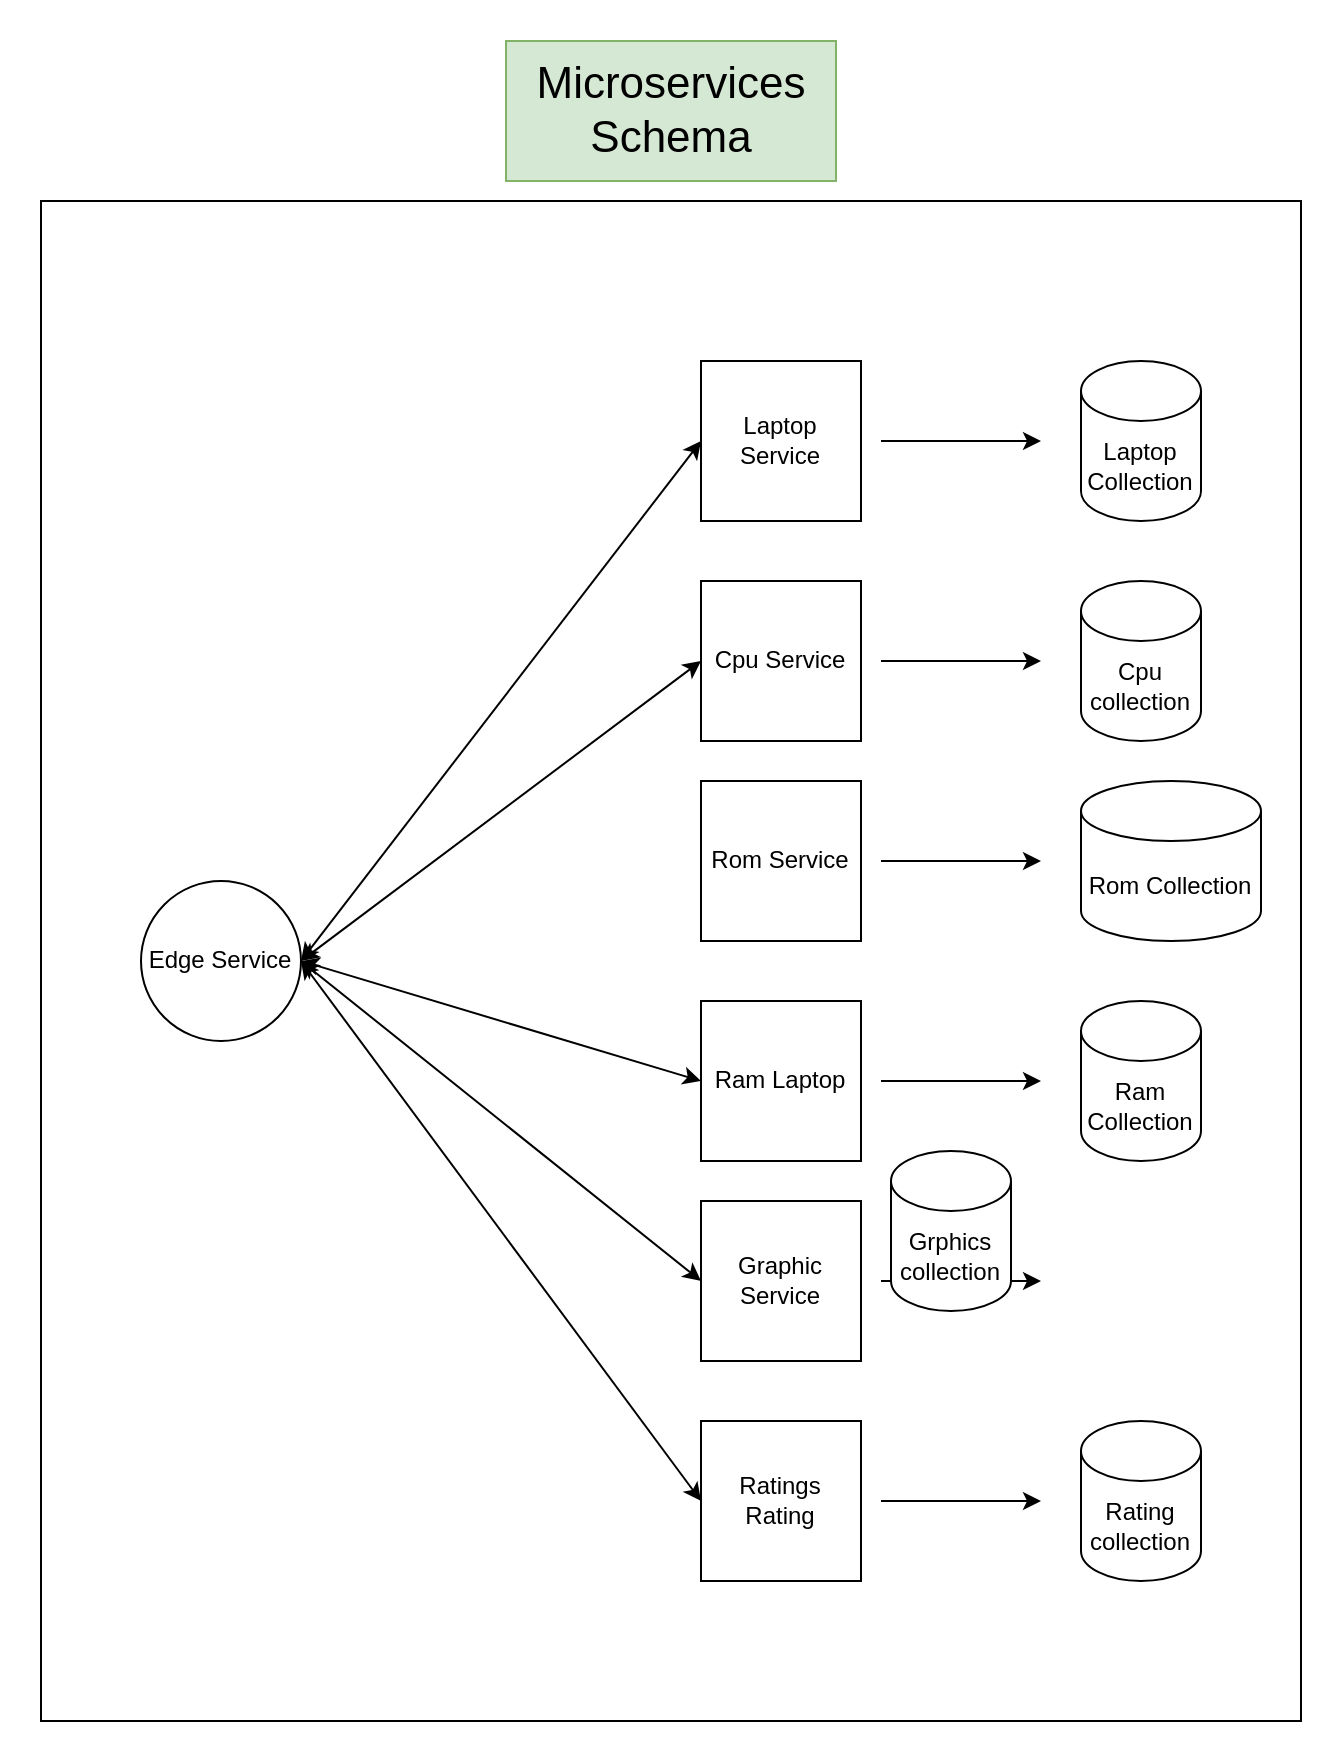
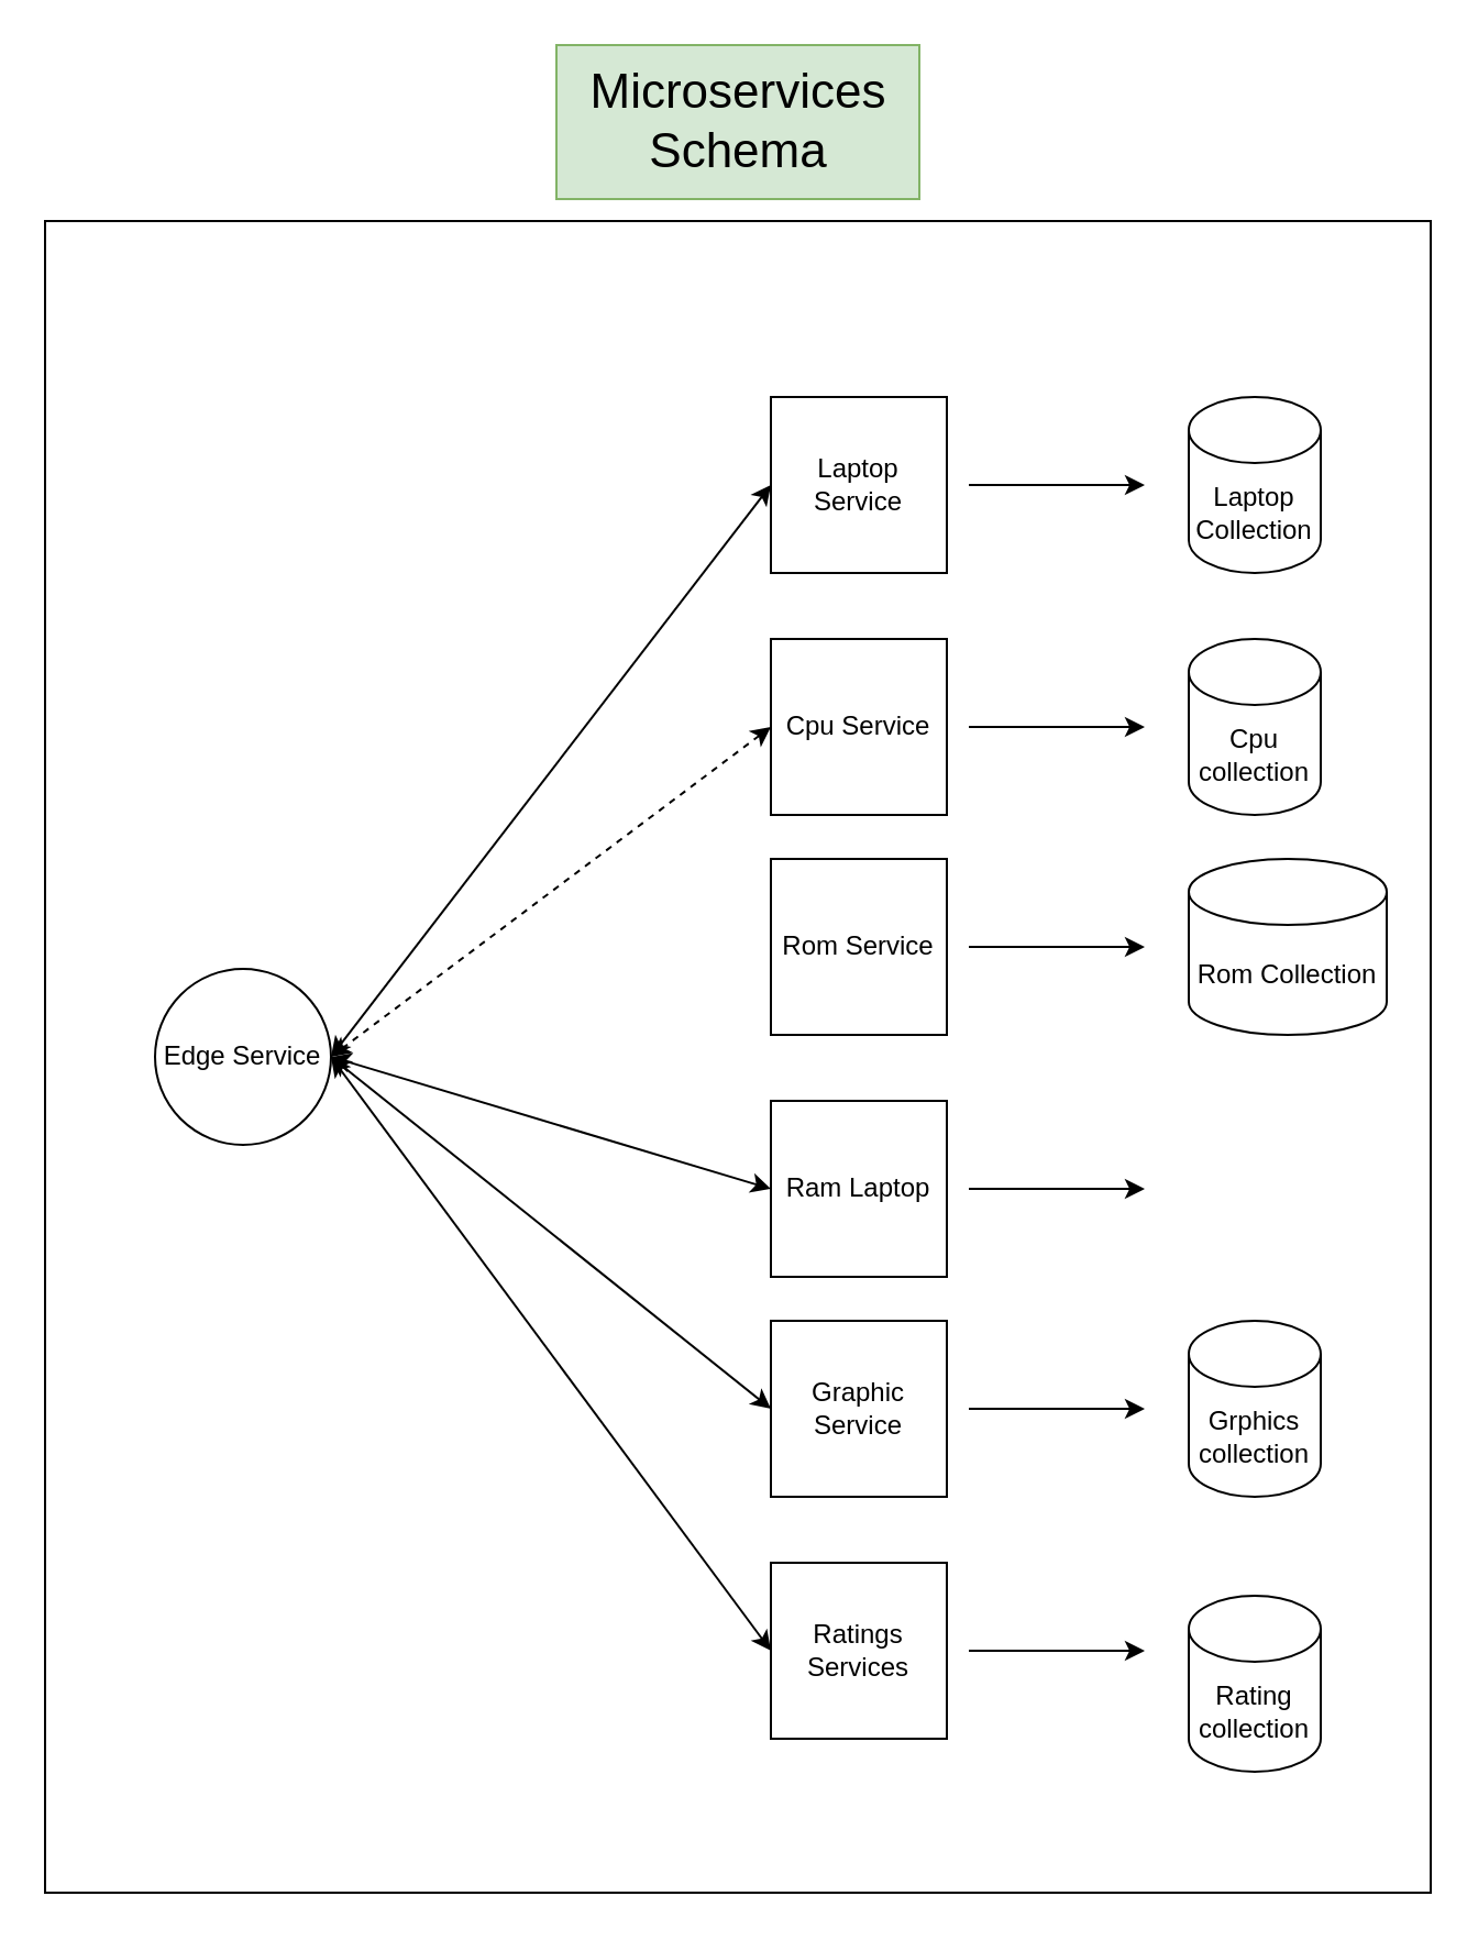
  <mxCell id="0" />
  <mxCell id="1" parent="0" />
  <mxCell id="2" value="" style="rounded=0;whiteSpace=wrap;html=1;" vertex="1" parent="1"><mxGeometry x="20" y="100" width="630" height="760" as="geometry" /></mxCell>
  <mxCell id="3" value="Laptop Service" style="whiteSpace=wrap;html=1;aspect=fixed;" vertex="1" parent="1"><mxGeometry x="350" y="180" width="80" height="80" as="geometry" /></mxCell>
  <mxCell id="4" value="" style="endArrow=classic;html=1;rounded=0;" edge="1" parent="1"><mxGeometry width="50" height="50" relative="1" as="geometry"><mxPoint x="440" y="220" as="sourcePoint" /><mxPoint x="520" y="220" as="targetPoint" /></mxGeometry></mxCell>
  <mxCell id="5" value="Laptop Collection" style="shape=cylinder3;whiteSpace=wrap;html=1;boundedLbl=1;backgroundOutline=1;size=15;" vertex="1" parent="1"><mxGeometry x="540" y="180" width="60" height="80" as="geometry" /></mxCell>
  <mxCell id="6" value="Laptop Service" style="whiteSpace=wrap;html=1;aspect=fixed;" vertex="1" parent="1"><mxGeometry x="350" y="180" width="80" height="80" as="geometry" /></mxCell>
  <mxCell id="7" value="" style="endArrow=classic;html=1;rounded=0;" edge="1" parent="1"><mxGeometry width="50" height="50" relative="1" as="geometry"><mxPoint x="440" y="330" as="sourcePoint" /><mxPoint x="520" y="330" as="targetPoint" /></mxGeometry></mxCell>
  <mxCell id="8" value="Cpu collection" style="shape=cylinder3;whiteSpace=wrap;html=1;boundedLbl=1;backgroundOutline=1;size=15;" vertex="1" parent="1"><mxGeometry x="540" y="290" width="60" height="80" as="geometry" /></mxCell>
  <mxCell id="9" value="Cpu Service" style="whiteSpace=wrap;html=1;aspect=fixed;" vertex="1" parent="1"><mxGeometry x="350" y="290" width="80" height="80" as="geometry" /></mxCell>
  <mxCell id="10" value="" style="endArrow=classic;html=1;rounded=0;" edge="1" parent="1"><mxGeometry width="50" height="50" relative="1" as="geometry"><mxPoint x="440" y="430" as="sourcePoint" /><mxPoint x="520" y="430" as="targetPoint" /></mxGeometry></mxCell>
  <mxCell id="11" value="Rom Collection" style="shape=cylinder3;whiteSpace=wrap;html=1;boundedLbl=1;backgroundOutline=1;size=15;" vertex="1" parent="1"><mxGeometry x="540" y="390" width="90" height="80" as="geometry" /></mxCell>
  <mxCell id="12" value="Rom Service" style="whiteSpace=wrap;html=1;aspect=fixed;" vertex="1" parent="1"><mxGeometry x="350" y="390" width="80" height="80" as="geometry" /></mxCell>
  <mxCell id="13" value="" style="endArrow=classic;html=1;rounded=0;" edge="1" parent="1"><mxGeometry width="50" height="50" relative="1" as="geometry"><mxPoint x="440" y="540" as="sourcePoint" /><mxPoint x="520" y="540" as="targetPoint" /></mxGeometry></mxCell>
- <mxCell id="14" value="Ram Collection" style="shape=cylinder3;whiteSpace=wrap;html=1;boundedLbl=1;backgroundOutline=1;size=15;" vertex="1" parent="1"><mxGeometry x="540" y="500" width="60" height="80" as="geometry" /></mxCell>
  <mxCell id="15" value="Ram Laptop" style="whiteSpace=wrap;html=1;aspect=fixed;" vertex="1" parent="1"><mxGeometry x="350" y="500" width="80" height="80" as="geometry" /></mxCell>
  <mxCell id="16" value="" style="endArrow=classic;html=1;rounded=0;" edge="1" parent="1"><mxGeometry width="50" height="50" relative="1" as="geometry"><mxPoint x="440" y="640" as="sourcePoint" /><mxPoint x="520" y="640" as="targetPoint" /></mxGeometry></mxCell>
- <mxCell id="17" value="Grphics collection" style="shape=cylinder3;whiteSpace=wrap;html=1;boundedLbl=1;backgroundOutline=1;size=15;" vertex="1" parent="1"><mxGeometry x="445" y="575" width="60" height="80" as="geometry" /></mxCell>
+ <mxCell id="17" value="Grphics collection" style="shape=cylinder3;whiteSpace=wrap;html=1;boundedLbl=1;backgroundOutline=1;size=15;" vertex="1" parent="1"><mxGeometry x="540" y="600" width="60" height="80" as="geometry" /></mxCell>
  <mxCell id="18" value="Graphic Service" style="whiteSpace=wrap;html=1;aspect=fixed;" vertex="1" parent="1"><mxGeometry x="350" y="600" width="80" height="80" as="geometry" /></mxCell>
  <mxCell id="19" value="" style="endArrow=classic;html=1;rounded=0;" edge="1" parent="1"><mxGeometry width="50" height="50" relative="1" as="geometry"><mxPoint x="440" y="750" as="sourcePoint" /><mxPoint x="520" y="750" as="targetPoint" /></mxGeometry></mxCell>
- <mxCell id="20" value="Rating collection" style="shape=cylinder3;whiteSpace=wrap;html=1;boundedLbl=1;backgroundOutline=1;size=15;" vertex="1" parent="1"><mxGeometry x="540" y="710" width="60" height="80" as="geometry" /></mxCell>
- <mxCell id="21" value="Ratings Rating" style="whiteSpace=wrap;html=1;aspect=fixed;" vertex="1" parent="1"><mxGeometry x="350" y="710" width="80" height="80" as="geometry" /></mxCell>
+ <mxCell id="20" value="Rating collection" style="shape=cylinder3;whiteSpace=wrap;html=1;boundedLbl=1;backgroundOutline=1;size=15;" vertex="1" parent="1"><mxGeometry x="540" y="725" width="60" height="80" as="geometry" /></mxCell>
+ <mxCell id="21" value="Ratings Services" style="whiteSpace=wrap;html=1;aspect=fixed;" vertex="1" parent="1"><mxGeometry x="350" y="710" width="80" height="80" as="geometry" /></mxCell>
  <mxCell id="22" value="Edge Service" style="ellipse;whiteSpace=wrap;html=1;aspect=fixed;" vertex="1" parent="1"><mxGeometry x="70" y="440" width="80" height="80" as="geometry" /></mxCell>
  <mxCell id="23" value="" style="endArrow=classic;startArrow=classic;html=1;rounded=0;exitX=1;exitY=0.5;exitDx=0;exitDy=0;entryX=0;entryY=0.5;entryDx=0;entryDy=0;entryPerimeter=0;" edge="1" parent="1" source="22" target="6"><mxGeometry width="50" height="50" relative="1" as="geometry"><mxPoint x="190" y="450" as="sourcePoint" /><mxPoint x="240" y="400" as="targetPoint" /></mxGeometry></mxCell>
- <mxCell id="24" value="" style="endArrow=classic;startArrow=classic;html=1;rounded=0;exitX=1;exitY=0.5;exitDx=0;exitDy=0;entryX=0;entryY=0.5;entryDx=0;entryDy=0;" edge="1" parent="1" source="22" target="9"><mxGeometry width="50" height="50" relative="1" as="geometry"><mxPoint x="160" y="490" as="sourcePoint" /><mxPoint x="360" y="230" as="targetPoint" /></mxGeometry></mxCell>
+ <mxCell id="24" value="" style="endArrow=classic;startArrow=classic;html=1;rounded=0;exitX=1;exitY=0.5;exitDx=0;exitDy=0;entryX=0;entryY=0.5;entryDx=0;entryDy=0;dashed=1;" edge="1" parent="1" source="22" target="9"><mxGeometry width="50" height="50" relative="1" as="geometry"><mxPoint x="160" y="490" as="sourcePoint" /><mxPoint x="360" y="230" as="targetPoint" /></mxGeometry></mxCell>
  <mxCell id="25" value="" style="endArrow=classic;startArrow=classic;html=1;rounded=0;exitX=1;exitY=0.5;exitDx=0;exitDy=0;entryX=0;entryY=0.5;entryDx=0;entryDy=0;" edge="1" parent="1" source="22" target="21"><mxGeometry width="50" height="50" relative="1" as="geometry"><mxPoint x="-220" y="560" as="sourcePoint" /><mxPoint x="-20" y="300" as="targetPoint" /></mxGeometry></mxCell>
  <mxCell id="26" value="" style="endArrow=classic;startArrow=classic;html=1;rounded=0;exitX=1;exitY=0.5;exitDx=0;exitDy=0;entryX=0;entryY=0.5;entryDx=0;entryDy=0;" edge="1" parent="1" source="22" target="18"><mxGeometry width="50" height="50" relative="1" as="geometry"><mxPoint x="130" y="880" as="sourcePoint" /><mxPoint x="330" y="620" as="targetPoint" /></mxGeometry></mxCell>
  <mxCell id="27" value="" style="endArrow=classic;startArrow=classic;html=1;rounded=0;exitX=1;exitY=0.5;exitDx=0;exitDy=0;entryX=0;entryY=0.5;entryDx=0;entryDy=0;" edge="1" parent="1" source="22" target="15"><mxGeometry width="50" height="50" relative="1" as="geometry"><mxPoint x="114" y="820" as="sourcePoint" /><mxPoint x="314" y="560" as="targetPoint" /></mxGeometry></mxCell>
  <mxCell id="28" value="Microservices Schema" style="text;html=1;strokeColor=#82b366;fillColor=#d5e8d4;align=center;verticalAlign=middle;whiteSpace=wrap;rounded=0;fontSize=22;" vertex="1" parent="1"><mxGeometry x="252.5" y="20" width="165" height="70" as="geometry" /></mxCell>
